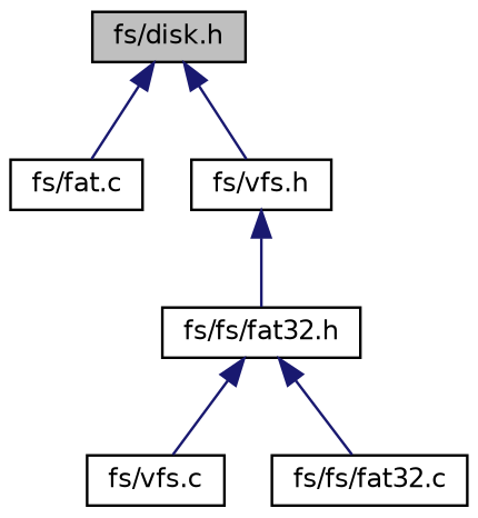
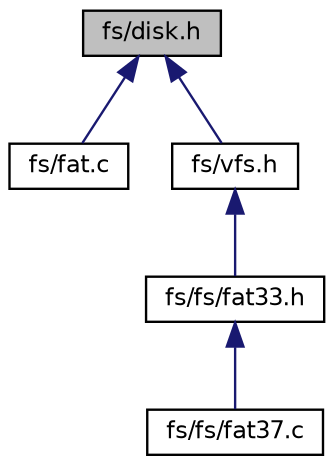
  digraph {
    node [color=black fillcolor=white fontname=Helvetica fontsize=10 shape=record style=filled]
    edge [color=midnightblue dir=back fontname=Helvetica fontsize=10 labelfontname=Helvetica labelfontsize=10 style=solid]
    n1 [fillcolor=grey75 fontcolor=black height=0.2 label="fs/disk.h" width=0.4]
    n2 [height=0.2 label="fs/fat.c" width=0.4]
    n3 [height=0.2 label="fs/vfs.h" width=0.4]
-   n4 [height=0.2 label="fs/fs/fat32.h" width=0.4]
-   n5 [height=0.2 label="fs/vfs.c" width=0.4]
-   n6 [height=0.2 label="fs/fs/fat32.c" width=0.4]
+   n4 [height=0.2 label="fs/fs/fat33.h" width=0.4]
+   n6 [height=0.2 label="fs/fs/fat37.c" width=0.4]
    n1 -> n2
    n1 -> n3
    n3 -> n4
-   n4 -> n5
    n4 -> n6
  }
